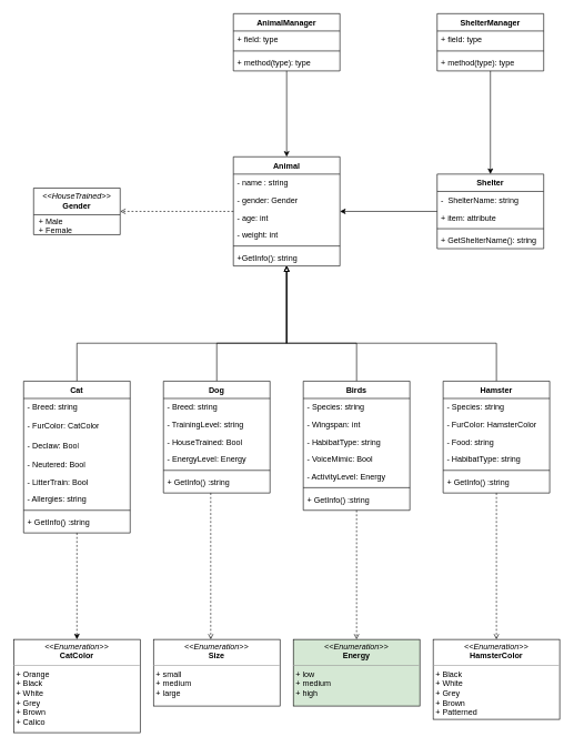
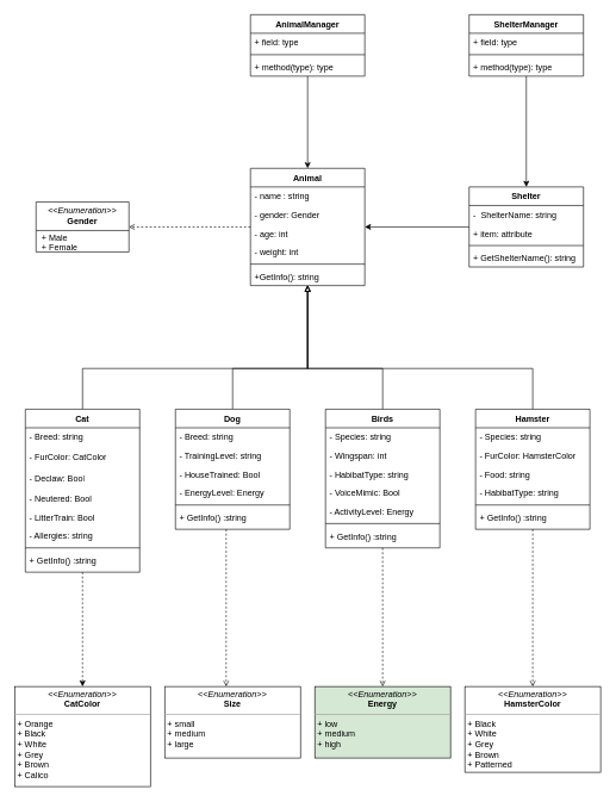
  <mxCell id="0" />
  <mxCell id="1" parent="0" />
  <mxCell id="2" value="Animal" style="swimlane;fontStyle=1;align=center;verticalAlign=top;childLayout=stackLayout;horizontal=1;startSize=26;horizontalStack=0;resizeParent=1;resizeLast=0;collapsible=1;marginBottom=0;rounded=0;shadow=0;strokeWidth=1;" parent="1" vertex="1"><mxGeometry x="350" y="235" width="160" height="164" as="geometry"><mxRectangle x="230" y="140" width="160" height="26" as="alternateBounds" /></mxGeometry></mxCell>
  <mxCell id="3" value="- name : string" style="text;align=left;verticalAlign=top;spacingLeft=4;spacingRight=4;overflow=hidden;rotatable=0;points=[[0,0.5],[1,0.5]];portConstraint=eastwest;" parent="2" vertex="1"><mxGeometry y="26" width="160" height="26" as="geometry" /></mxCell>
  <mxCell id="4" value="- gender: Gender" style="text;align=left;verticalAlign=top;spacingLeft=4;spacingRight=4;overflow=hidden;rotatable=0;points=[[0,0.5],[1,0.5]];portConstraint=eastwest;rounded=0;shadow=0;html=0;" parent="2" vertex="1"><mxGeometry y="52" width="160" height="26" as="geometry" /></mxCell>
  <mxCell id="5" value="- age: int" style="text;align=left;verticalAlign=top;spacingLeft=4;spacingRight=4;overflow=hidden;rotatable=0;points=[[0,0.5],[1,0.5]];portConstraint=eastwest;rounded=0;shadow=0;html=0;" parent="2" vertex="1"><mxGeometry y="78" width="160" height="26" as="geometry" /></mxCell>
  <mxCell id="6" value="- weight: int" style="text;strokeColor=none;fillColor=none;align=left;verticalAlign=top;spacingLeft=4;spacingRight=4;overflow=hidden;rotatable=0;points=[[0,0.5],[1,0.5]];portConstraint=eastwest;" parent="2" vertex="1"><mxGeometry y="104" width="160" height="26" as="geometry" /></mxCell>
  <mxCell id="7" value="" style="line;html=1;strokeWidth=1;align=left;verticalAlign=middle;spacingTop=-1;spacingLeft=3;spacingRight=3;rotatable=0;labelPosition=right;points=[];portConstraint=eastwest;" parent="2" vertex="1"><mxGeometry y="130" width="160" height="8" as="geometry" /></mxCell>
  <mxCell id="8" value="+GetInfo(): string" style="text;strokeColor=none;fillColor=none;align=left;verticalAlign=top;spacingLeft=4;spacingRight=4;overflow=hidden;rotatable=0;points=[[0,0.5],[1,0.5]];portConstraint=eastwest;" parent="2" vertex="1"><mxGeometry y="138" width="160" height="26" as="geometry" /></mxCell>
  <mxCell id="9" style="edgeStyle=orthogonalEdgeStyle;rounded=0;orthogonalLoop=1;jettySize=auto;html=1;entryX=0.5;entryY=1;entryDx=0;entryDy=0;endArrow=block;endFill=0;" parent="1" source="11" target="2" edge="1"><mxGeometry relative="1" as="geometry"><Array as="points"><mxPoint x="115" y="515" /><mxPoint x="430" y="515" /></Array></mxGeometry></mxCell>
  <mxCell id="10" style="edgeStyle=orthogonalEdgeStyle;rounded=0;orthogonalLoop=1;jettySize=auto;html=1;dashed=1;" parent="1" source="11" target="51" edge="1"><mxGeometry relative="1" as="geometry"><mxPoint x="115" y="840" as="sourcePoint" /></mxGeometry></mxCell>
  <mxCell id="11" value="Cat" style="swimlane;fontStyle=1;align=center;verticalAlign=top;childLayout=stackLayout;horizontal=1;startSize=26;horizontalStack=0;resizeParent=1;resizeLast=0;collapsible=1;marginBottom=0;rounded=0;shadow=0;strokeWidth=1;" parent="1" vertex="1"><mxGeometry x="35" y="572" width="160" height="228" as="geometry"><mxRectangle x="130" y="380" width="160" height="26" as="alternateBounds" /></mxGeometry></mxCell>
  <mxCell id="12" value="- Breed: string" style="text;align=left;verticalAlign=top;spacingLeft=4;spacingRight=4;overflow=hidden;rotatable=0;points=[[0,0.5],[1,0.5]];portConstraint=eastwest;" parent="11" vertex="1"><mxGeometry y="26" width="160" height="26" as="geometry" /></mxCell>
  <mxCell id="13" value="- FurColor: CatColor" style="text;strokeColor=none;fillColor=none;align=left;verticalAlign=middle;spacingLeft=4;spacingRight=4;overflow=hidden;points=[[0,0.5],[1,0.5]];portConstraint=eastwest;rotatable=0;whiteSpace=wrap;html=1;" parent="11" vertex="1"><mxGeometry y="52" width="160" height="30" as="geometry" /></mxCell>
  <mxCell id="14" value="- Declaw: Bool" style="text;strokeColor=none;fillColor=none;align=left;verticalAlign=middle;spacingLeft=4;spacingRight=4;overflow=hidden;points=[[0,0.5],[1,0.5]];portConstraint=eastwest;rotatable=0;whiteSpace=wrap;html=1;" parent="11" vertex="1"><mxGeometry y="82" width="160" height="30" as="geometry" /></mxCell>
  <mxCell id="15" value="- Neutered: Bool" style="text;strokeColor=none;fillColor=none;align=left;verticalAlign=top;spacingLeft=4;spacingRight=4;overflow=hidden;rotatable=0;points=[[0,0.5],[1,0.5]];portConstraint=eastwest;" parent="11" vertex="1"><mxGeometry y="112" width="160" height="26" as="geometry" /></mxCell>
  <mxCell id="16" value="- LitterTrain: Bool" style="text;strokeColor=none;fillColor=none;align=left;verticalAlign=top;spacingLeft=4;spacingRight=4;overflow=hidden;rotatable=0;points=[[0,0.5],[1,0.5]];portConstraint=eastwest;" parent="11" vertex="1"><mxGeometry y="138" width="160" height="26" as="geometry" /></mxCell>
  <mxCell id="17" value="- Allergies: string" style="text;strokeColor=none;fillColor=none;align=left;verticalAlign=top;spacingLeft=4;spacingRight=4;overflow=hidden;rotatable=0;points=[[0,0.5],[1,0.5]];portConstraint=eastwest;" parent="11" vertex="1"><mxGeometry y="164" width="160" height="26" as="geometry" /></mxCell>
  <mxCell id="18" value="" style="line;html=1;strokeWidth=1;align=left;verticalAlign=middle;spacingTop=-1;spacingLeft=3;spacingRight=3;rotatable=0;labelPosition=right;points=[];portConstraint=eastwest;" parent="11" vertex="1"><mxGeometry y="190" width="160" height="8" as="geometry" /></mxCell>
  <mxCell id="19" value="+ GetInfo() :string" style="text;strokeColor=none;fillColor=none;align=left;verticalAlign=middle;spacingLeft=4;spacingRight=4;overflow=hidden;points=[[0,0.5],[1,0.5]];portConstraint=eastwest;rotatable=0;whiteSpace=wrap;html=1;" parent="11" vertex="1"><mxGeometry y="198" width="160" height="30" as="geometry" /></mxCell>
  <mxCell id="20" style="edgeStyle=orthogonalEdgeStyle;rounded=0;orthogonalLoop=1;jettySize=auto;html=1;entryX=0.5;entryY=1;entryDx=0;entryDy=0;endArrow=block;endFill=0;" parent="1" source="22" target="2" edge="1"><mxGeometry relative="1" as="geometry"><Array as="points"><mxPoint x="325" y="515" /><mxPoint x="430" y="515" /></Array></mxGeometry></mxCell>
  <mxCell id="21" style="edgeStyle=orthogonalEdgeStyle;rounded=0;orthogonalLoop=1;jettySize=auto;html=1;dashed=1;endArrow=open;endFill=0;" parent="1" source="22" target="52" edge="1"><mxGeometry relative="1" as="geometry"><Array as="points"><mxPoint x="316" y="800" /><mxPoint x="316" y="800" /></Array></mxGeometry></mxCell>
  <mxCell id="22" value="Dog" style="swimlane;fontStyle=1;align=center;verticalAlign=top;childLayout=stackLayout;horizontal=1;startSize=26;horizontalStack=0;resizeParent=1;resizeLast=0;collapsible=1;marginBottom=0;rounded=0;shadow=0;strokeWidth=1;" parent="1" vertex="1"><mxGeometry x="245" y="572" width="160" height="168" as="geometry"><mxRectangle x="340" y="380" width="170" height="26" as="alternateBounds" /></mxGeometry></mxCell>
  <mxCell id="23" value="- Breed: string" style="text;align=left;verticalAlign=top;spacingLeft=4;spacingRight=4;overflow=hidden;rotatable=0;points=[[0,0.5],[1,0.5]];portConstraint=eastwest;" parent="22" vertex="1"><mxGeometry y="26" width="160" height="26" as="geometry" /></mxCell>
  <mxCell id="24" value="- TrainingLevel: string" style="text;strokeColor=none;fillColor=none;align=left;verticalAlign=top;spacingLeft=4;spacingRight=4;overflow=hidden;rotatable=0;points=[[0,0.5],[1,0.5]];portConstraint=eastwest;" parent="22" vertex="1"><mxGeometry y="52" width="160" height="26" as="geometry" /></mxCell>
  <mxCell id="25" value="- HouseTrained: Bool" style="text;strokeColor=none;fillColor=none;align=left;verticalAlign=top;spacingLeft=4;spacingRight=4;overflow=hidden;rotatable=0;points=[[0,0.5],[1,0.5]];portConstraint=eastwest;" parent="22" vertex="1"><mxGeometry y="78" width="160" height="26" as="geometry" /></mxCell>
  <mxCell id="26" value="- EnergyLevel: Energy" style="text;strokeColor=none;fillColor=none;align=left;verticalAlign=top;spacingLeft=4;spacingRight=4;overflow=hidden;rotatable=0;points=[[0,0.5],[1,0.5]];portConstraint=eastwest;" parent="22" vertex="1"><mxGeometry y="104" width="160" height="26" as="geometry" /></mxCell>
  <mxCell id="27" value="" style="line;html=1;strokeWidth=1;align=left;verticalAlign=middle;spacingTop=-1;spacingLeft=3;spacingRight=3;rotatable=0;labelPosition=right;points=[];portConstraint=eastwest;" parent="22" vertex="1"><mxGeometry y="130" width="160" height="8" as="geometry" /></mxCell>
  <mxCell id="28" value="+ GetInfo() :string" style="text;strokeColor=none;fillColor=none;align=left;verticalAlign=middle;spacingLeft=4;spacingRight=4;overflow=hidden;points=[[0,0.5],[1,0.5]];portConstraint=eastwest;rotatable=0;whiteSpace=wrap;html=1;" parent="22" vertex="1"><mxGeometry y="138" width="160" height="30" as="geometry" /></mxCell>
- <mxCell id="29" value="&lt;i style=&quot;font-weight: 400;&quot;&gt;&amp;lt;&amp;lt;HouseTrained&amp;gt;&amp;gt;&lt;/i&gt;&lt;br style=&quot;font-weight: 400;&quot;&gt;Gender" style="swimlane;whiteSpace=wrap;html=1;startSize=40;" parent="1" vertex="1"><mxGeometry x="50" y="282" width="130" height="70" as="geometry" /></mxCell>
+ <mxCell id="29" value="&lt;i style=&quot;font-weight: 400;&quot;&gt;&amp;lt;&amp;lt;Enumeration&amp;gt;&amp;gt;&lt;/i&gt;&lt;br style=&quot;font-weight: 400;&quot;&gt;Gender" style="swimlane;whiteSpace=wrap;html=1;startSize=40;" parent="1" vertex="1"><mxGeometry x="50" y="282" width="130" height="70" as="geometry" /></mxCell>
  <mxCell id="30" value="+ Male&lt;br&gt;+ Female" style="text;strokeColor=none;fillColor=none;align=left;verticalAlign=middle;spacingLeft=4;spacingRight=4;overflow=hidden;points=[[0,0.5],[1,0.5]];portConstraint=eastwest;rotatable=0;whiteSpace=wrap;html=1;" parent="29" vertex="1"><mxGeometry x="2" y="40" width="80" height="30" as="geometry" /></mxCell>
  <mxCell id="31" style="edgeStyle=orthogonalEdgeStyle;rounded=0;orthogonalLoop=1;jettySize=auto;html=1;entryX=0.5;entryY=1;entryDx=0;entryDy=0;endArrow=block;endFill=0;" parent="1" source="33" target="2" edge="1"><mxGeometry relative="1" as="geometry"><Array as="points"><mxPoint x="535" y="515" /><mxPoint x="430" y="515" /></Array></mxGeometry></mxCell>
  <mxCell id="32" style="edgeStyle=orthogonalEdgeStyle;rounded=0;orthogonalLoop=1;jettySize=auto;html=1;dashed=1;endArrow=open;endFill=0;" parent="1" source="33" target="53" edge="1"><mxGeometry relative="1" as="geometry" /></mxCell>
  <mxCell id="33" value="Birds" style="swimlane;fontStyle=1;align=center;verticalAlign=top;childLayout=stackLayout;horizontal=1;startSize=26;horizontalStack=0;resizeParent=1;resizeLast=0;collapsible=1;marginBottom=0;rounded=0;shadow=0;strokeWidth=1;" parent="1" vertex="1"><mxGeometry x="455" y="572" width="160" height="194" as="geometry"><mxRectangle x="340" y="380" width="170" height="26" as="alternateBounds" /></mxGeometry></mxCell>
  <mxCell id="34" value="- Species: string" style="text;align=left;verticalAlign=top;spacingLeft=4;spacingRight=4;overflow=hidden;rotatable=0;points=[[0,0.5],[1,0.5]];portConstraint=eastwest;" parent="33" vertex="1"><mxGeometry y="26" width="160" height="26" as="geometry" /></mxCell>
  <mxCell id="35" value="- Wingspan: int" style="text;strokeColor=none;fillColor=none;align=left;verticalAlign=top;spacingLeft=4;spacingRight=4;overflow=hidden;rotatable=0;points=[[0,0.5],[1,0.5]];portConstraint=eastwest;" parent="33" vertex="1"><mxGeometry y="52" width="160" height="26" as="geometry" /></mxCell>
  <mxCell id="36" value="- HabibatType: string" style="text;strokeColor=none;fillColor=none;align=left;verticalAlign=top;spacingLeft=4;spacingRight=4;overflow=hidden;rotatable=0;points=[[0,0.5],[1,0.5]];portConstraint=eastwest;" parent="33" vertex="1"><mxGeometry y="78" width="160" height="26" as="geometry" /></mxCell>
  <mxCell id="37" value="- VoiceMimic: Bool" style="text;strokeColor=none;fillColor=none;align=left;verticalAlign=top;spacingLeft=4;spacingRight=4;overflow=hidden;rotatable=0;points=[[0,0.5],[1,0.5]];portConstraint=eastwest;" parent="33" vertex="1"><mxGeometry y="104" width="160" height="26" as="geometry" /></mxCell>
  <mxCell id="38" value="- ActivityLevel: Energy" style="text;strokeColor=none;fillColor=none;align=left;verticalAlign=top;spacingLeft=4;spacingRight=4;overflow=hidden;rotatable=0;points=[[0,0.5],[1,0.5]];portConstraint=eastwest;" parent="33" vertex="1"><mxGeometry y="130" width="160" height="26" as="geometry" /></mxCell>
  <mxCell id="39" value="" style="line;html=1;strokeWidth=1;align=left;verticalAlign=middle;spacingTop=-1;spacingLeft=3;spacingRight=3;rotatable=0;labelPosition=right;points=[];portConstraint=eastwest;" parent="33" vertex="1"><mxGeometry y="156" width="160" height="8" as="geometry" /></mxCell>
  <mxCell id="40" value="+ GetInfo() :string" style="text;strokeColor=none;fillColor=none;align=left;verticalAlign=middle;spacingLeft=4;spacingRight=4;overflow=hidden;points=[[0,0.5],[1,0.5]];portConstraint=eastwest;rotatable=0;whiteSpace=wrap;html=1;" parent="33" vertex="1"><mxGeometry y="164" width="160" height="30" as="geometry" /></mxCell>
  <mxCell id="41" style="edgeStyle=orthogonalEdgeStyle;rounded=0;orthogonalLoop=1;jettySize=auto;html=1;entryX=0.5;entryY=1;entryDx=0;entryDy=0;endArrow=block;endFill=0;strokeWidth=1;" parent="1" source="43" target="2" edge="1"><mxGeometry relative="1" as="geometry"><Array as="points"><mxPoint x="745" y="515" /><mxPoint x="430" y="515" /></Array></mxGeometry></mxCell>
  <mxCell id="42" style="edgeStyle=orthogonalEdgeStyle;rounded=0;orthogonalLoop=1;jettySize=auto;html=1;dashed=1;endArrow=open;endFill=0;" parent="1" source="43" target="54" edge="1"><mxGeometry relative="1" as="geometry" /></mxCell>
  <mxCell id="43" value="Hamster" style="swimlane;fontStyle=1;align=center;verticalAlign=top;childLayout=stackLayout;horizontal=1;startSize=26;horizontalStack=0;resizeParent=1;resizeLast=0;collapsible=1;marginBottom=0;rounded=0;shadow=0;strokeWidth=1;" parent="1" vertex="1"><mxGeometry x="665" y="572" width="160" height="168" as="geometry"><mxRectangle x="340" y="380" width="170" height="26" as="alternateBounds" /></mxGeometry></mxCell>
  <mxCell id="44" value="- Species: string" style="text;strokeColor=none;fillColor=none;align=left;verticalAlign=top;spacingLeft=4;spacingRight=4;overflow=hidden;rotatable=0;points=[[0,0.5],[1,0.5]];portConstraint=eastwest;" parent="43" vertex="1"><mxGeometry y="26" width="160" height="26" as="geometry" /></mxCell>
  <mxCell id="45" value="- FurColor: HamsterColor" style="text;strokeColor=none;fillColor=none;align=left;verticalAlign=top;spacingLeft=4;spacingRight=4;overflow=hidden;rotatable=0;points=[[0,0.5],[1,0.5]];portConstraint=eastwest;" parent="43" vertex="1"><mxGeometry y="52" width="160" height="26" as="geometry" /></mxCell>
  <mxCell id="46" value="- Food: string" style="text;strokeColor=none;fillColor=none;align=left;verticalAlign=top;spacingLeft=4;spacingRight=4;overflow=hidden;rotatable=0;points=[[0,0.5],[1,0.5]];portConstraint=eastwest;" parent="43" vertex="1"><mxGeometry y="78" width="160" height="26" as="geometry" /></mxCell>
  <mxCell id="47" value="- HabibatType: string" style="text;strokeColor=none;fillColor=none;align=left;verticalAlign=top;spacingLeft=4;spacingRight=4;overflow=hidden;rotatable=0;points=[[0,0.5],[1,0.5]];portConstraint=eastwest;" parent="43" vertex="1"><mxGeometry y="104" width="160" height="26" as="geometry" /></mxCell>
  <mxCell id="48" value="" style="line;html=1;strokeWidth=1;align=left;verticalAlign=middle;spacingTop=-1;spacingLeft=3;spacingRight=3;rotatable=0;labelPosition=right;points=[];portConstraint=eastwest;" parent="43" vertex="1"><mxGeometry y="130" width="160" height="8" as="geometry" /></mxCell>
  <mxCell id="49" value="+ GetInfo() :string" style="text;strokeColor=none;fillColor=none;align=left;verticalAlign=middle;spacingLeft=4;spacingRight=4;overflow=hidden;points=[[0,0.5],[1,0.5]];portConstraint=eastwest;rotatable=0;whiteSpace=wrap;html=1;" parent="43" vertex="1"><mxGeometry y="138" width="160" height="30" as="geometry" /></mxCell>
  <mxCell id="50" style="edgeStyle=orthogonalEdgeStyle;rounded=0;orthogonalLoop=1;jettySize=auto;html=1;dashed=1;strokeWidth=1;endArrow=open;endFill=0;" parent="1" source="2" target="29" edge="1"><mxGeometry relative="1" as="geometry" /></mxCell>
  <mxCell id="51" value="&lt;p style=&quot;margin:0px;margin-top:4px;text-align:center;&quot;&gt;&lt;i&gt;&amp;lt;&amp;lt;Enumeration&amp;gt;&amp;gt;&lt;/i&gt;&lt;br&gt;&lt;b&gt;CatColor&lt;/b&gt;&lt;/p&gt;&lt;hr size=&quot;1&quot;&gt;&lt;p style=&quot;margin:0px;margin-left:4px;&quot;&gt;+ Orange&lt;/p&gt;&lt;p style=&quot;margin:0px;margin-left:4px;&quot;&gt;+ Black&lt;/p&gt;&lt;p style=&quot;margin:0px;margin-left:4px;&quot;&gt;+ White&lt;/p&gt;&lt;p style=&quot;margin:0px;margin-left:4px;&quot;&gt;+ Grey&lt;/p&gt;&lt;p style=&quot;margin:0px;margin-left:4px;&quot;&gt;+ Brown&lt;/p&gt;&lt;p style=&quot;margin:0px;margin-left:4px;&quot;&gt;+ Calico&lt;/p&gt;" style="verticalAlign=top;align=left;overflow=fill;fontSize=12;fontFamily=Helvetica;html=1;" parent="1" vertex="1"><mxGeometry x="20" y="960" width="190" height="140" as="geometry" /></mxCell>
  <mxCell id="52" value="&lt;p style=&quot;margin:0px;margin-top:4px;text-align:center;&quot;&gt;&lt;i&gt;&amp;lt;&amp;lt;Enumeration&amp;gt;&amp;gt;&lt;/i&gt;&lt;br&gt;&lt;b&gt;Size&lt;/b&gt;&lt;/p&gt;&lt;hr size=&quot;1&quot;&gt;&lt;p style=&quot;margin:0px;margin-left:4px;&quot;&gt;&lt;span style=&quot;background-color: initial;&quot;&gt;+ small&lt;/span&gt;&lt;/p&gt;&lt;p style=&quot;margin:0px;margin-left:4px;&quot;&gt;&lt;span style=&quot;background-color: initial;&quot;&gt;+ medium&lt;/span&gt;&lt;/p&gt;&lt;p style=&quot;margin:0px;margin-left:4px;&quot;&gt;&lt;span style=&quot;background-color: initial;&quot;&gt;+ large&lt;/span&gt;&lt;/p&gt;" style="verticalAlign=top;align=left;overflow=fill;fontSize=12;fontFamily=Helvetica;html=1;" parent="1" vertex="1"><mxGeometry x="230" y="960" width="190" height="100" as="geometry" /></mxCell>
  <mxCell id="53" value="&lt;p style=&quot;margin:0px;margin-top:4px;text-align:center;&quot;&gt;&lt;i&gt;&amp;lt;&amp;lt;Enumeration&amp;gt;&amp;gt;&lt;/i&gt;&lt;br&gt;&lt;b&gt;Energy&lt;/b&gt;&lt;/p&gt;&lt;hr size=&quot;1&quot;&gt;&lt;p style=&quot;margin:0px;margin-left:4px;&quot;&gt;&lt;span style=&quot;background-color: initial;&quot;&gt;+ low&lt;/span&gt;&lt;/p&gt;&lt;p style=&quot;margin:0px;margin-left:4px;&quot;&gt;&lt;span style=&quot;background-color: initial;&quot;&gt;+ medium&lt;/span&gt;&lt;/p&gt;&lt;p style=&quot;margin:0px;margin-left:4px;&quot;&gt;&lt;span style=&quot;background-color: initial;&quot;&gt;+ high&lt;/span&gt;&lt;/p&gt;" style="verticalAlign=top;align=left;overflow=fill;fontSize=12;fontFamily=Helvetica;html=1;fillColor=#d5e8d4;" parent="1" vertex="1"><mxGeometry x="440" y="960" width="190" height="100" as="geometry" /></mxCell>
  <mxCell id="54" value="&lt;p style=&quot;margin:0px;margin-top:4px;text-align:center;&quot;&gt;&lt;i&gt;&amp;lt;&amp;lt;Enumeration&amp;gt;&amp;gt;&lt;/i&gt;&lt;br&gt;&lt;b&gt;HamsterColor&lt;/b&gt;&lt;/p&gt;&lt;hr size=&quot;1&quot;&gt;&lt;p style=&quot;margin: 0px 0px 0px 4px;&quot;&gt;&lt;span style=&quot;background-color: initial;&quot;&gt;+ Black&lt;/span&gt;&lt;br&gt;&lt;/p&gt;&lt;p style=&quot;margin: 0px 0px 0px 4px;&quot;&gt;+ White&lt;/p&gt;&lt;p style=&quot;margin: 0px 0px 0px 4px;&quot;&gt;+ Grey&lt;/p&gt;&lt;p style=&quot;margin: 0px 0px 0px 4px;&quot;&gt;+ Brown&lt;/p&gt;&lt;p style=&quot;margin: 0px 0px 0px 4px;&quot;&gt;+ Patterned&lt;/p&gt;" style="verticalAlign=top;align=left;overflow=fill;fontSize=12;fontFamily=Helvetica;html=1;" parent="1" vertex="1"><mxGeometry x="650" y="960" width="190" height="120" as="geometry" /></mxCell>
  <mxCell id="55" style="edgeStyle=orthogonalEdgeStyle;rounded=0;orthogonalLoop=1;jettySize=auto;html=1;" parent="1" source="56" target="2" edge="1"><mxGeometry relative="1" as="geometry" /></mxCell>
  <mxCell id="56" value="Shelter" style="swimlane;fontStyle=1;align=center;verticalAlign=top;childLayout=stackLayout;horizontal=1;startSize=26;horizontalStack=0;resizeParent=1;resizeParentMax=0;resizeLast=0;collapsible=1;marginBottom=0;" parent="1" vertex="1"><mxGeometry x="656" y="261" width="160" height="112" as="geometry" /></mxCell>
  <mxCell id="57" value="-  ShelterName: string" style="text;strokeColor=none;fillColor=none;align=left;verticalAlign=top;spacingLeft=4;spacingRight=4;overflow=hidden;rotatable=0;points=[[0,0.5],[1,0.5]];portConstraint=eastwest;" parent="56" vertex="1"><mxGeometry y="26" width="160" height="26" as="geometry" /></mxCell>
  <mxCell id="58" value="+ item: attribute" style="text;strokeColor=none;fillColor=none;align=left;verticalAlign=top;spacingLeft=4;spacingRight=4;overflow=hidden;rotatable=0;points=[[0,0.5],[1,0.5]];portConstraint=eastwest;" parent="56" vertex="1"><mxGeometry y="52" width="160" height="26" as="geometry" /></mxCell>
  <mxCell id="59" value="" style="line;strokeWidth=1;fillColor=none;align=left;verticalAlign=middle;spacingTop=-1;spacingLeft=3;spacingRight=3;rotatable=0;labelPosition=right;points=[];portConstraint=eastwest;strokeColor=inherit;" parent="56" vertex="1"><mxGeometry y="78" width="160" height="8" as="geometry" /></mxCell>
  <mxCell id="60" value="+ GetShelterName(): string" style="text;strokeColor=none;fillColor=none;align=left;verticalAlign=top;spacingLeft=4;spacingRight=4;overflow=hidden;rotatable=0;points=[[0,0.5],[1,0.5]];portConstraint=eastwest;" parent="56" vertex="1"><mxGeometry y="86" width="160" height="26" as="geometry" /></mxCell>
  <mxCell id="61" style="edgeStyle=orthogonalEdgeStyle;rounded=0;orthogonalLoop=1;jettySize=auto;html=1;" parent="1" source="62" target="2" edge="1"><mxGeometry relative="1" as="geometry" /></mxCell>
  <mxCell id="62" value="AnimalManager" style="swimlane;fontStyle=1;align=center;verticalAlign=top;childLayout=stackLayout;horizontal=1;startSize=26;horizontalStack=0;resizeParent=1;resizeParentMax=0;resizeLast=0;collapsible=1;marginBottom=0;" parent="1" vertex="1"><mxGeometry x="350" y="20" width="160" height="86" as="geometry" /></mxCell>
  <mxCell id="63" value="+ field: type" style="text;strokeColor=none;fillColor=none;align=left;verticalAlign=top;spacingLeft=4;spacingRight=4;overflow=hidden;rotatable=0;points=[[0,0.5],[1,0.5]];portConstraint=eastwest;" parent="62" vertex="1"><mxGeometry y="26" width="160" height="26" as="geometry" /></mxCell>
  <mxCell id="64" value="" style="line;strokeWidth=1;fillColor=none;align=left;verticalAlign=middle;spacingTop=-1;spacingLeft=3;spacingRight=3;rotatable=0;labelPosition=right;points=[];portConstraint=eastwest;strokeColor=inherit;" parent="62" vertex="1"><mxGeometry y="52" width="160" height="8" as="geometry" /></mxCell>
  <mxCell id="65" value="+ method(type): type" style="text;strokeColor=none;fillColor=none;align=left;verticalAlign=top;spacingLeft=4;spacingRight=4;overflow=hidden;rotatable=0;points=[[0,0.5],[1,0.5]];portConstraint=eastwest;" parent="62" vertex="1"><mxGeometry y="60" width="160" height="26" as="geometry" /></mxCell>
  <mxCell id="66" style="edgeStyle=orthogonalEdgeStyle;rounded=0;orthogonalLoop=1;jettySize=auto;html=1;" parent="1" source="67" target="56" edge="1"><mxGeometry relative="1" as="geometry" /></mxCell>
  <mxCell id="67" value="ShelterManager" style="swimlane;fontStyle=1;align=center;verticalAlign=top;childLayout=stackLayout;horizontal=1;startSize=26;horizontalStack=0;resizeParent=1;resizeParentMax=0;resizeLast=0;collapsible=1;marginBottom=0;" parent="1" vertex="1"><mxGeometry x="656" y="20" width="160" height="86" as="geometry" /></mxCell>
  <mxCell id="68" value="+ field: type" style="text;strokeColor=none;fillColor=none;align=left;verticalAlign=top;spacingLeft=4;spacingRight=4;overflow=hidden;rotatable=0;points=[[0,0.5],[1,0.5]];portConstraint=eastwest;" parent="67" vertex="1"><mxGeometry y="26" width="160" height="26" as="geometry" /></mxCell>
  <mxCell id="69" value="" style="line;strokeWidth=1;fillColor=none;align=left;verticalAlign=middle;spacingTop=-1;spacingLeft=3;spacingRight=3;rotatable=0;labelPosition=right;points=[];portConstraint=eastwest;strokeColor=inherit;" parent="67" vertex="1"><mxGeometry y="52" width="160" height="8" as="geometry" /></mxCell>
  <mxCell id="70" value="+ method(type): type" style="text;strokeColor=none;fillColor=none;align=left;verticalAlign=top;spacingLeft=4;spacingRight=4;overflow=hidden;rotatable=0;points=[[0,0.5],[1,0.5]];portConstraint=eastwest;" parent="67" vertex="1"><mxGeometry y="60" width="160" height="26" as="geometry" /></mxCell>
